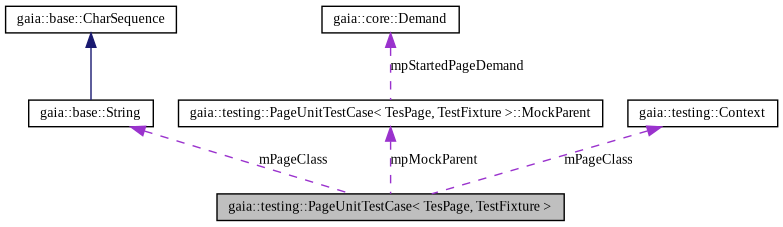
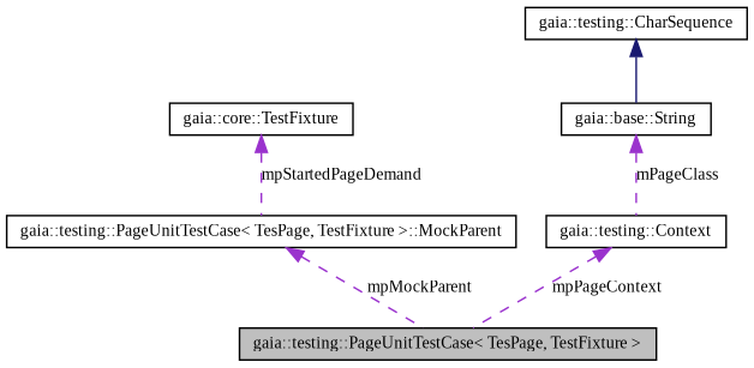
  digraph {
    fontname="Liberation Serif"
    rankdir=TB
    node [color=black fillcolor=white fontname="Liberation Serif" fontsize=10 shape=record style=filled]
    edge [color=darkorchid3 dir=back fontname="Liberation Serif" fontsize=10 labelfontname=Helvetica labelfontsize=10 style=dashed]
    n1 [fillcolor=grey75 fontcolor=black height=0.2 label="gaia::testing::PageUnitTestCase\< TesPage, TestFixture \>" width=0.4]
    n2 [height=0.2 label="gaia::base::String" width=0.4]
-   n3 [height=0.2 label="gaia::base::CharSequence" width=0.4]
+   n3 [height=0.2 label="gaia::testing::CharSequence" width=0.4]
    n4 [height=0.2 label="gaia::testing::PageUnitTestCase\< TesPage, TestFixture \>::MockParent" width=0.4]
-   n5 [height=0.2 label="gaia::core::Demand" width=0.4]
+   n5 [height=0.2 label="gaia::core::TestFixture" width=0.4]
    n6 [height=0.2 label="gaia::testing::Context" width=0.4]
-   n2 -> n1 [label=mPageClass]
+   n2 -> n6 [label=mPageClass]
    n3 -> n2 [color=midnightblue style=solid]
    n4 -> n1 [label=mpMockParent]
    n5 -> n4 [label=mpStartedPageDemand]
-   n6 -> n1 [label=mPageClass]
+   n6 -> n1 [label=mpPageContext]
  }
